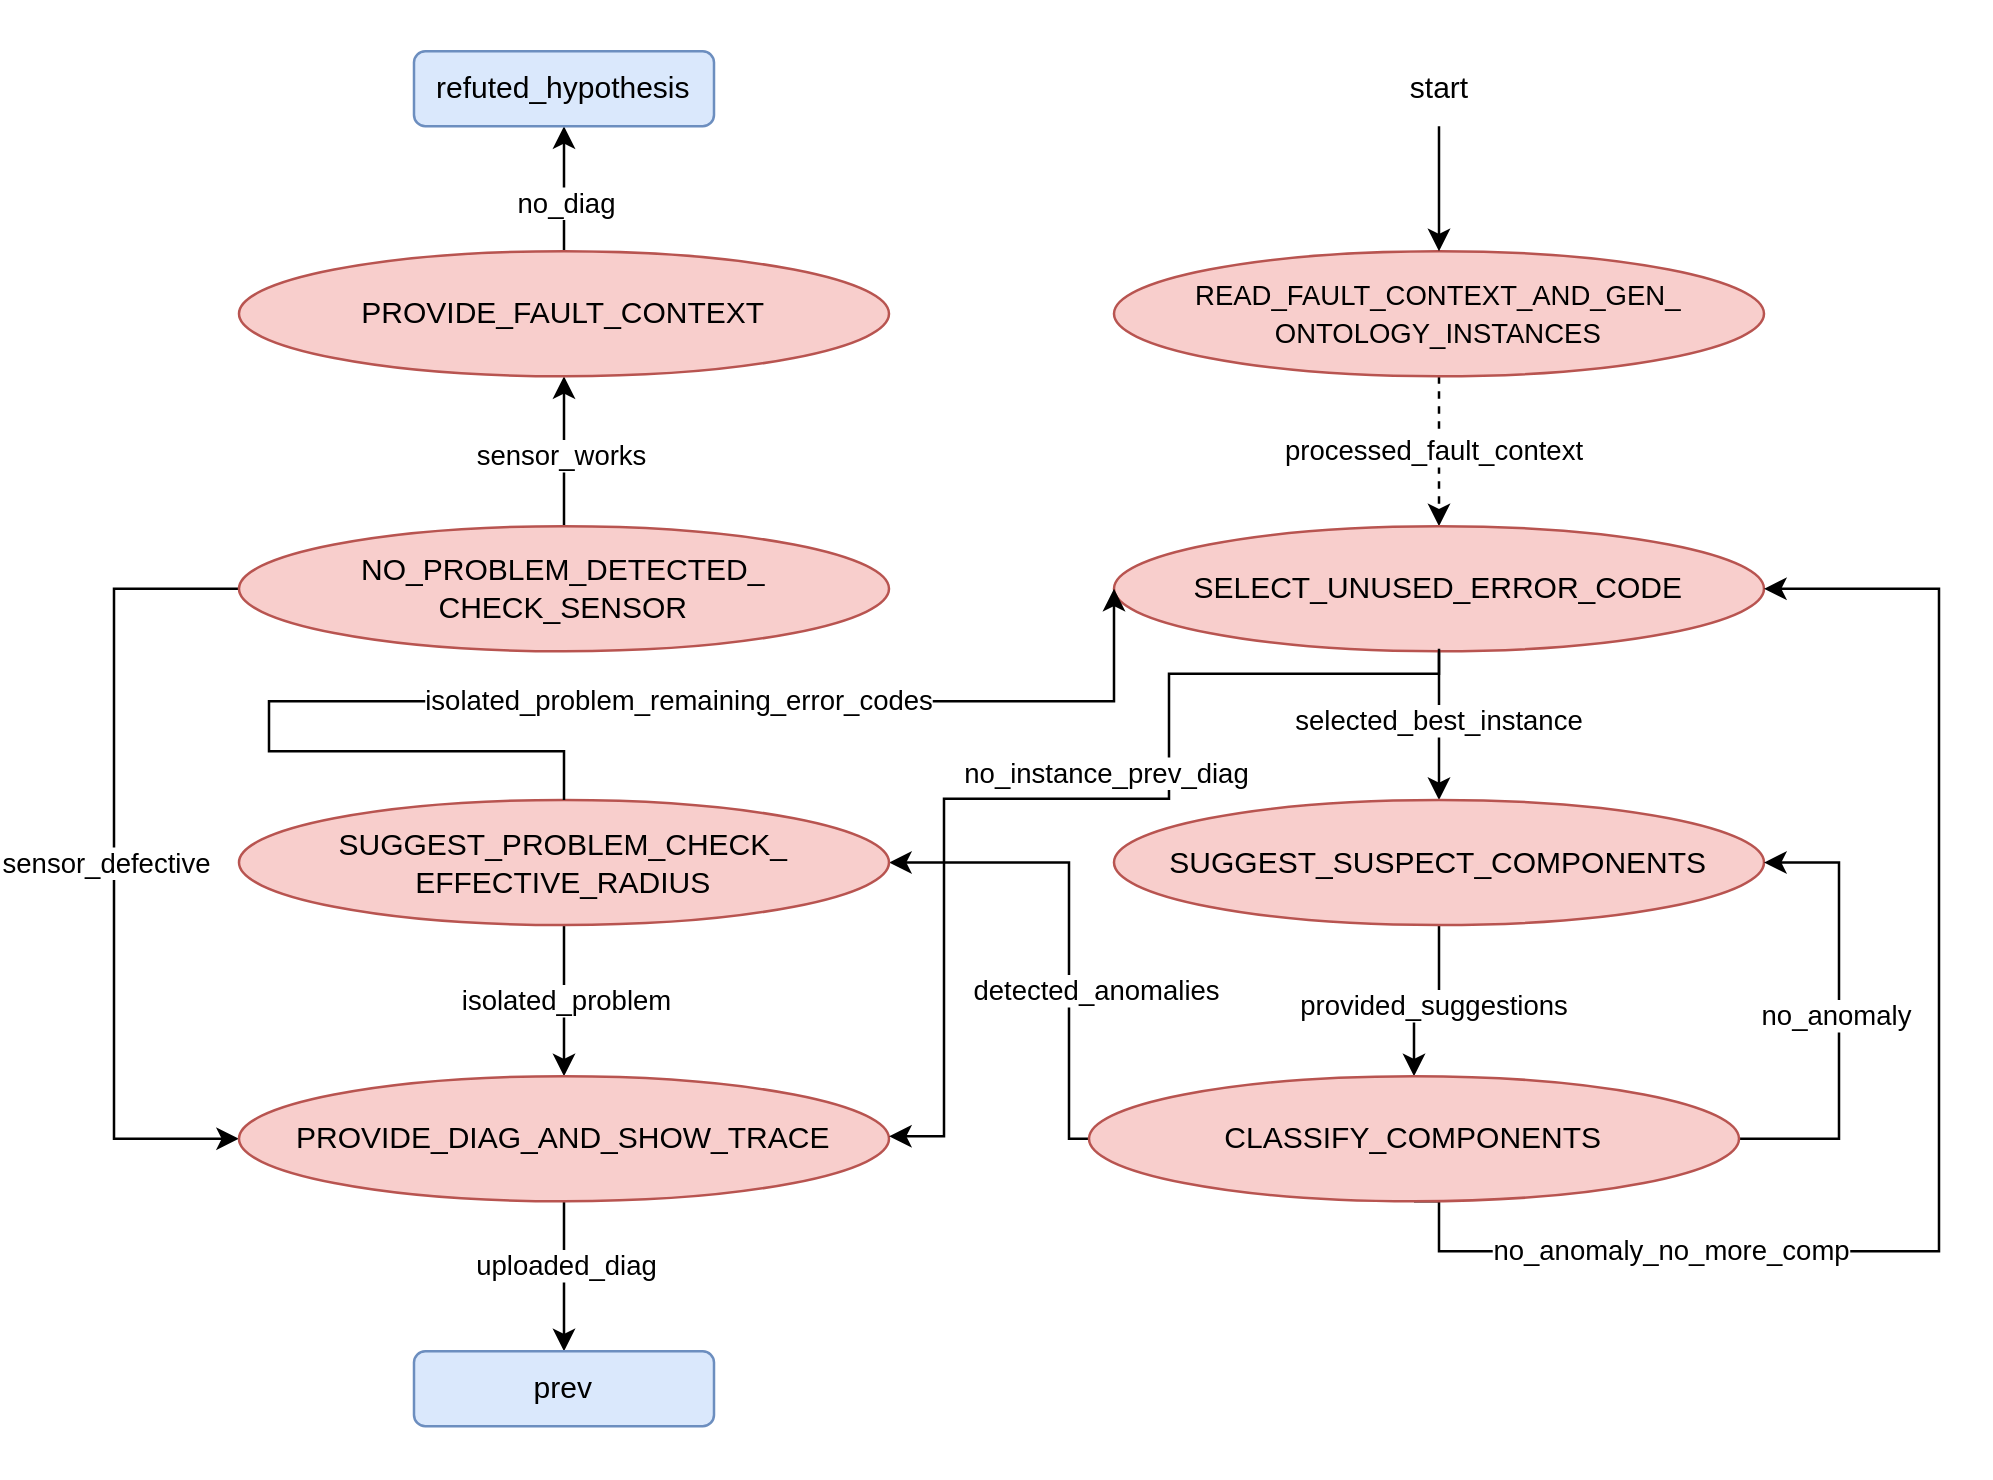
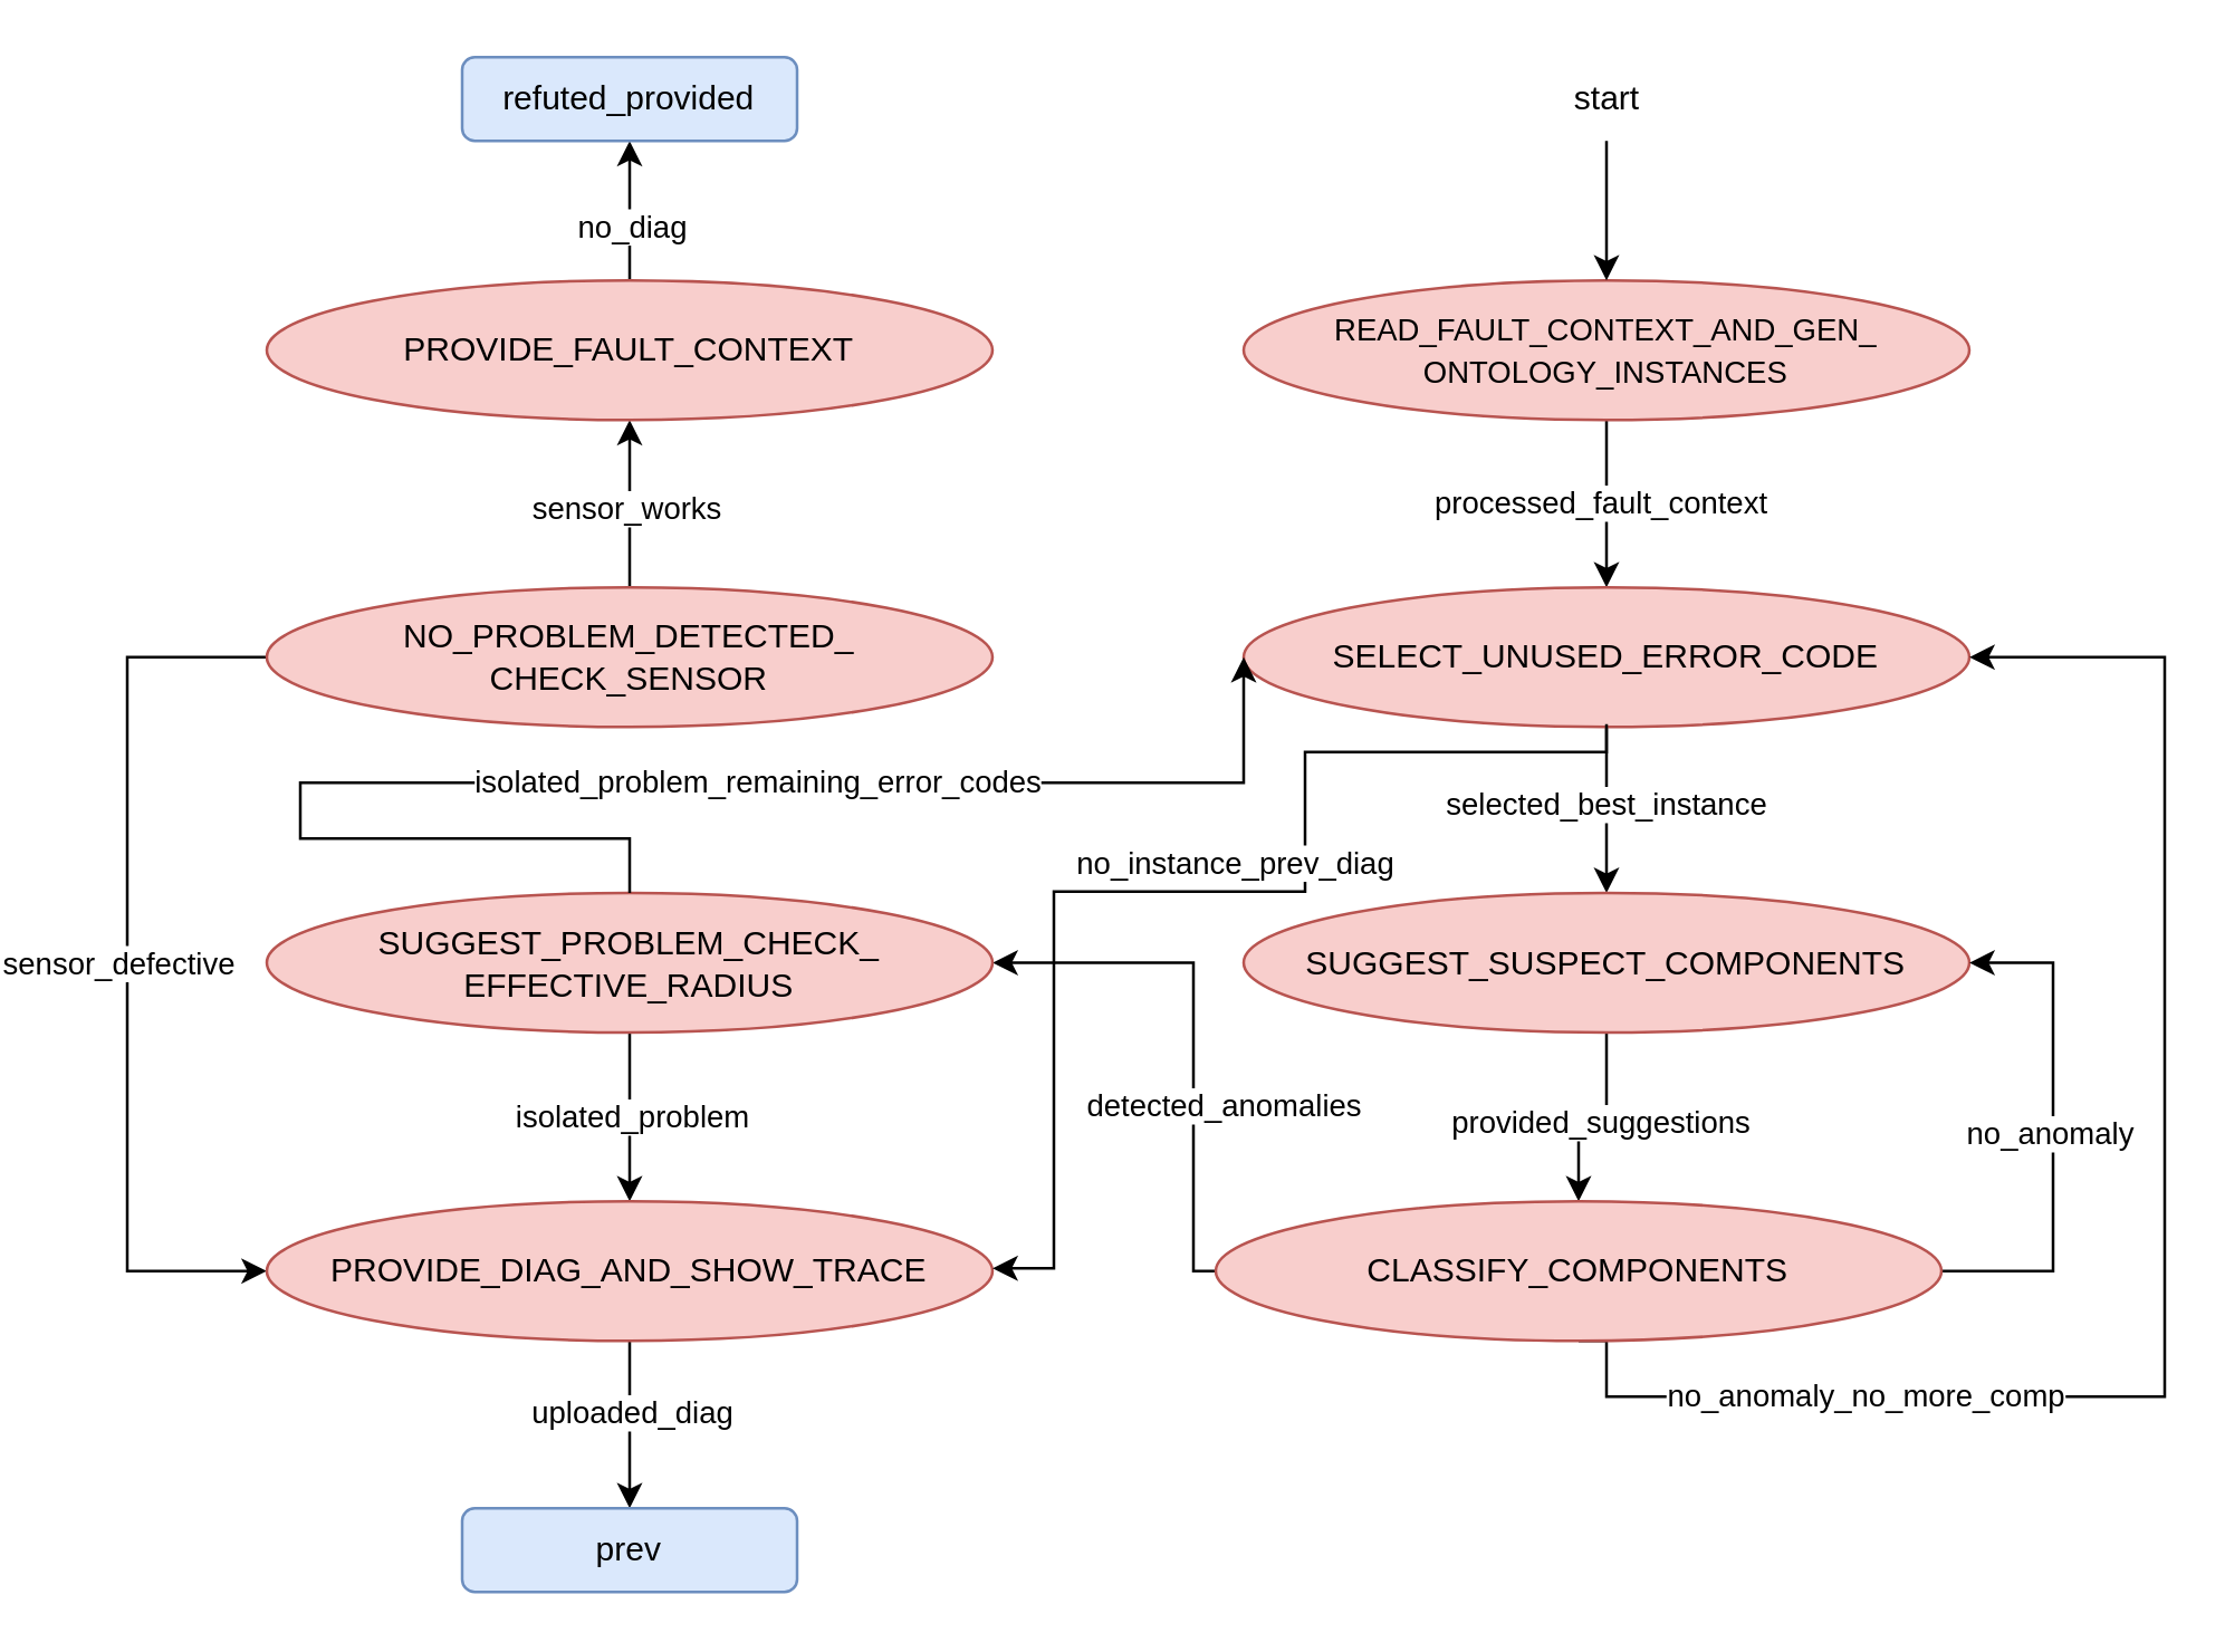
  <mxCell id="0" />
  <mxCell id="1" parent="0" />
  <mxCell id="2" style="edgeStyle=orthogonalEdgeStyle;rounded=0;orthogonalLoop=1;jettySize=auto;html=1;exitX=0.5;exitY=0;exitDx=0;exitDy=0;entryX=0.5;entryY=1;entryDx=0;entryDy=0;" parent="1" source="35" target="6" edge="1"><mxGeometry relative="1" as="geometry"><mxPoint x="-145" y="110" as="sourcePoint" /><Array as="points"><mxPoint x="200" y="70" /><mxPoint x="200" y="70" /></Array></mxGeometry></mxCell>
  <mxCell id="3" value="&lt;div&gt;no_diag&lt;/div&gt;" style="edgeLabel;html=1;align=center;verticalAlign=middle;resizable=0;points=[];" parent="2" vertex="1" connectable="0"><mxGeometry x="0.19" y="-2" relative="1" as="geometry"><mxPoint x="-2" y="10" as="offset" /></mxGeometry></mxCell>
  <mxCell id="4" style="edgeStyle=orthogonalEdgeStyle;rounded=0;orthogonalLoop=1;jettySize=auto;html=1;exitX=0.5;exitY=1;exitDx=0;exitDy=0;entryX=0.5;entryY=0;entryDx=0;entryDy=0;" parent="1" target="7" edge="1"><mxGeometry relative="1" as="geometry"><mxPoint x="200" y="430" as="sourcePoint" /><mxPoint x="30" y="500" as="targetPoint" /><Array as="points"><mxPoint x="200" y="520" /></Array></mxGeometry></mxCell>
  <mxCell id="5" value="&lt;div&gt;uploaded_diag&lt;/div&gt;" style="edgeLabel;html=1;align=center;verticalAlign=middle;resizable=0;points=[];" parent="4" vertex="1" connectable="0"><mxGeometry x="-0.015" y="-1" relative="1" as="geometry"><mxPoint x="1" y="21" as="offset" /></mxGeometry></mxCell>
- <mxCell id="6" value="refuted_hypothesis" style="rounded=1;whiteSpace=wrap;html=1;fillColor=#dae8fc;strokeColor=#6c8ebf;" parent="1" vertex="1"><mxGeometry x="140" y="20" width="120" height="30" as="geometry" /></mxCell>
+ <mxCell id="6" value="refuted_provided" style="rounded=1;whiteSpace=wrap;html=1;fillColor=#dae8fc;strokeColor=#6c8ebf;" parent="1" vertex="1"><mxGeometry x="140" y="20" width="120" height="30" as="geometry" /></mxCell>
  <mxCell id="7" value="prev" style="rounded=1;whiteSpace=wrap;html=1;fillColor=#dae8fc;strokeColor=#6c8ebf;" parent="1" vertex="1"><mxGeometry x="140" y="540" width="120" height="30" as="geometry" /></mxCell>
- <mxCell id="8" style="edgeStyle=orthogonalEdgeStyle;rounded=0;orthogonalLoop=1;jettySize=auto;html=1;dashed=1;" parent="1" source="10" target="15" edge="1"><mxGeometry relative="1" as="geometry" /></mxCell>
+ <mxCell id="8" style="edgeStyle=orthogonalEdgeStyle;rounded=0;orthogonalLoop=1;jettySize=auto;html=1;" parent="1" source="10" target="15" edge="1"><mxGeometry relative="1" as="geometry" /></mxCell>
  <mxCell id="9" value="&lt;div&gt;processed_fault_context&lt;/div&gt;" style="edgeLabel;html=1;align=center;verticalAlign=middle;resizable=0;points=[];" parent="8" vertex="1" connectable="0"><mxGeometry x="-0.024" y="-3" relative="1" as="geometry"><mxPoint as="offset" /></mxGeometry></mxCell>
  <mxCell id="10" value="&lt;font style=&quot;font-size: 11px;&quot;&gt;READ_FAULT_CONTEXT_AND_GEN_&lt;br&gt;ONTOLOGY_INSTANCES&lt;/font&gt;" style="ellipse;whiteSpace=wrap;html=1;fillColor=#f8cecc;strokeColor=#b85450;" parent="1" vertex="1"><mxGeometry x="420" y="100" width="260" height="50" as="geometry" /></mxCell>
  <mxCell id="11" style="edgeStyle=orthogonalEdgeStyle;rounded=0;orthogonalLoop=1;jettySize=auto;html=1;" parent="1" source="12" target="10" edge="1"><mxGeometry relative="1" as="geometry" /></mxCell>
  <mxCell id="12" value="start" style="text;html=1;align=center;verticalAlign=middle;resizable=0;points=[];autosize=1;strokeColor=none;fillColor=none;" parent="1" vertex="1"><mxGeometry x="525" y="20" width="50" height="30" as="geometry" /></mxCell>
  <mxCell id="13" style="edgeStyle=orthogonalEdgeStyle;rounded=0;orthogonalLoop=1;jettySize=auto;html=1;exitX=0.5;exitY=1;exitDx=0;exitDy=0;" parent="1" source="15" target="18" edge="1"><mxGeometry relative="1" as="geometry" /></mxCell>
  <mxCell id="14" value="&lt;div&gt;selected_best_instance&lt;/div&gt;" style="edgeLabel;html=1;align=center;verticalAlign=middle;resizable=0;points=[];" parent="13" vertex="1" connectable="0"><mxGeometry x="-0.083" y="-1" relative="1" as="geometry"><mxPoint as="offset" /></mxGeometry></mxCell>
  <mxCell id="15" value="SELECT_UNUSED_ERROR_CODE" style="ellipse;whiteSpace=wrap;html=1;fillColor=#f8cecc;strokeColor=#b85450;" parent="1" vertex="1"><mxGeometry x="420" y="210" width="260" height="50" as="geometry" /></mxCell>
  <mxCell id="16" style="edgeStyle=orthogonalEdgeStyle;rounded=0;orthogonalLoop=1;jettySize=auto;html=1;exitX=0.5;exitY=1;exitDx=0;exitDy=0;entryX=0.5;entryY=0;entryDx=0;entryDy=0;" parent="1" source="18" target="25" edge="1"><mxGeometry relative="1" as="geometry" /></mxCell>
  <mxCell id="17" value="provided_suggestions" style="edgeLabel;html=1;align=center;verticalAlign=middle;resizable=0;points=[];" parent="16" vertex="1" connectable="0"><mxGeometry x="-0.053" relative="1" as="geometry"><mxPoint y="2" as="offset" /></mxGeometry></mxCell>
  <mxCell id="18" value="SUGGEST_SUSPECT_COMPONENTS" style="ellipse;whiteSpace=wrap;html=1;fillColor=#f8cecc;strokeColor=#b85450;" parent="1" vertex="1"><mxGeometry x="420" y="319.5" width="260" height="50" as="geometry" /></mxCell>
  <mxCell id="19" style="edgeStyle=orthogonalEdgeStyle;rounded=0;orthogonalLoop=1;jettySize=auto;html=1;exitX=1;exitY=0.5;exitDx=0;exitDy=0;entryX=1;entryY=0.5;entryDx=0;entryDy=0;" parent="1" source="25" target="18" edge="1"><mxGeometry relative="1" as="geometry"><Array as="points"><mxPoint x="710" y="455" /><mxPoint x="710" y="345" /></Array></mxGeometry></mxCell>
  <mxCell id="20" value="no_anomaly" style="edgeLabel;html=1;align=center;verticalAlign=middle;resizable=0;points=[];" parent="19" vertex="1" connectable="0"><mxGeometry x="-0.006" y="2" relative="1" as="geometry"><mxPoint as="offset" /></mxGeometry></mxCell>
  <mxCell id="21" style="edgeStyle=orthogonalEdgeStyle;rounded=0;orthogonalLoop=1;jettySize=auto;html=1;exitX=0;exitY=0.5;exitDx=0;exitDy=0;entryX=1;entryY=0.5;entryDx=0;entryDy=0;" parent="1" source="25" target="28" edge="1"><mxGeometry relative="1" as="geometry"><Array as="points"><mxPoint x="402" y="455" /><mxPoint x="402" y="344" /></Array></mxGeometry></mxCell>
  <mxCell id="22" value="detected_anomalies" style="edgeLabel;html=1;align=center;verticalAlign=middle;resizable=0;points=[];" parent="21" vertex="1" connectable="0"><mxGeometry x="-0.001" relative="1" as="geometry"><mxPoint x="10" y="27" as="offset" /></mxGeometry></mxCell>
  <mxCell id="23" style="edgeStyle=orthogonalEdgeStyle;rounded=0;orthogonalLoop=1;jettySize=auto;html=1;exitX=0.5;exitY=1;exitDx=0;exitDy=0;entryX=1;entryY=0.5;entryDx=0;entryDy=0;" parent="1" source="25" target="15" edge="1"><mxGeometry relative="1" as="geometry"><Array as="points"><mxPoint x="550" y="500" /><mxPoint x="750" y="500" /><mxPoint x="750" y="235" /></Array></mxGeometry></mxCell>
  <mxCell id="24" value="no_anomaly_no_more_comp" style="edgeLabel;html=1;align=center;verticalAlign=middle;resizable=0;points=[];" parent="23" vertex="1" connectable="0"><mxGeometry x="-0.721" relative="1" as="geometry"><mxPoint x="43" y="-1" as="offset" /></mxGeometry></mxCell>
  <mxCell id="25" value="CLASSIFY_COMPONENTS" style="ellipse;whiteSpace=wrap;html=1;fillColor=#f8cecc;strokeColor=#b85450;" parent="1" vertex="1"><mxGeometry x="410" y="430" width="260" height="50" as="geometry" /></mxCell>
  <mxCell id="26" style="edgeStyle=orthogonalEdgeStyle;rounded=0;orthogonalLoop=1;jettySize=auto;html=1;exitX=0.5;exitY=1;exitDx=0;exitDy=0;" parent="1" source="28" target="34" edge="1"><mxGeometry relative="1" as="geometry" /></mxCell>
  <mxCell id="27" value="isolated_problem" style="edgeLabel;html=1;align=center;verticalAlign=middle;resizable=0;points=[];" parent="26" vertex="1" connectable="0"><mxGeometry x="0.004" relative="1" as="geometry"><mxPoint as="offset" /></mxGeometry></mxCell>
  <mxCell id="28" value="&lt;div&gt;SUGGEST_PROBLEM_CHECK_&lt;/div&gt;&lt;div&gt;EFFECTIVE_RADIUS&lt;/div&gt;" style="ellipse;whiteSpace=wrap;html=1;fillColor=#f8cecc;strokeColor=#b85450;" parent="1" vertex="1"><mxGeometry x="70" y="319.5" width="260" height="50" as="geometry" /></mxCell>
  <mxCell id="29" style="edgeStyle=orthogonalEdgeStyle;rounded=0;orthogonalLoop=1;jettySize=auto;html=1;exitX=0;exitY=0.5;exitDx=0;exitDy=0;entryX=0;entryY=0.5;entryDx=0;entryDy=0;" parent="1" source="33" target="34" edge="1"><mxGeometry relative="1" as="geometry"><Array as="points"><mxPoint x="20" y="235" /><mxPoint x="20" y="455" /></Array></mxGeometry></mxCell>
  <mxCell id="30" value="sensor_defective" style="edgeLabel;html=1;align=center;verticalAlign=middle;resizable=0;points=[];" parent="29" vertex="1" connectable="0"><mxGeometry x="-0.005" y="-4" relative="1" as="geometry"><mxPoint as="offset" /></mxGeometry></mxCell>
  <mxCell id="31" style="edgeStyle=orthogonalEdgeStyle;rounded=0;orthogonalLoop=1;jettySize=auto;html=1;exitX=0.5;exitY=0;exitDx=0;exitDy=0;entryX=0.5;entryY=1;entryDx=0;entryDy=0;" parent="1" source="33" target="35" edge="1"><mxGeometry relative="1" as="geometry" /></mxCell>
  <mxCell id="32" value="sensor_works" style="edgeLabel;html=1;align=center;verticalAlign=middle;resizable=0;points=[];" parent="31" vertex="1" connectable="0"><mxGeometry x="-0.033" y="2" relative="1" as="geometry"><mxPoint as="offset" /></mxGeometry></mxCell>
  <mxCell id="33" value="&lt;div&gt;NO_PROBLEM_DETECTED_&lt;/div&gt;&lt;div&gt;CHECK_SENSOR&lt;br&gt;&lt;/div&gt;" style="ellipse;whiteSpace=wrap;html=1;fillColor=#f8cecc;strokeColor=#b85450;" parent="1" vertex="1"><mxGeometry x="70" y="210" width="260" height="50" as="geometry" /></mxCell>
  <mxCell id="34" value="PROVIDE_DIAG_AND_SHOW_TRACE" style="ellipse;whiteSpace=wrap;html=1;fillColor=#f8cecc;strokeColor=#b85450;" parent="1" vertex="1"><mxGeometry x="70" y="430" width="260" height="50" as="geometry" /></mxCell>
  <mxCell id="35" value="&lt;div&gt;PROVIDE_FAULT_CONTEXT&lt;/div&gt;" style="ellipse;whiteSpace=wrap;html=1;fillColor=#f8cecc;strokeColor=#b85450;" parent="1" vertex="1"><mxGeometry x="70" y="100" width="260" height="50" as="geometry" /></mxCell>
  <mxCell id="36" style="edgeStyle=orthogonalEdgeStyle;rounded=0;orthogonalLoop=1;jettySize=auto;html=1;entryX=1;entryY=0.5;entryDx=0;entryDy=0;" edge="1" parent="1"><mxGeometry relative="1" as="geometry"><mxPoint x="550" y="259" as="sourcePoint" /><mxPoint x="330" y="454" as="targetPoint" /><Array as="points"><mxPoint x="550" y="269" /><mxPoint x="442" y="269" /><mxPoint x="442" y="319" /><mxPoint x="352" y="319" /><mxPoint x="352" y="454" /></Array></mxGeometry></mxCell>
  <mxCell id="37" value="no_instance_prev_diag" style="edgeLabel;html=1;align=center;verticalAlign=middle;resizable=0;points=[];" vertex="1" connectable="0" parent="36"><mxGeometry x="-0.209" relative="1" as="geometry"><mxPoint x="-26" y="-7" as="offset" /></mxGeometry></mxCell>
  <mxCell id="38" style="edgeStyle=orthogonalEdgeStyle;rounded=0;orthogonalLoop=1;jettySize=auto;html=1;exitX=0.5;exitY=0;exitDx=0;exitDy=0;entryX=0;entryY=0.5;entryDx=0;entryDy=0;" edge="1" parent="1" source="28" target="15"><mxGeometry relative="1" as="geometry"><mxPoint x="302" y="290" as="sourcePoint" /><mxPoint x="212" y="290" as="targetPoint" /><Array as="points"><mxPoint x="200" y="300" /><mxPoint x="82" y="300" /><mxPoint x="82" y="280" /><mxPoint x="420" y="280" /></Array></mxGeometry></mxCell>
  <mxCell id="39" value="isolated_problem_remaining_error_codes" style="edgeLabel;html=1;align=center;verticalAlign=middle;resizable=0;points=[];" vertex="1" connectable="0" parent="38"><mxGeometry x="-0.316" y="-1" relative="1" as="geometry"><mxPoint x="136" y="-2" as="offset" /></mxGeometry></mxCell>
